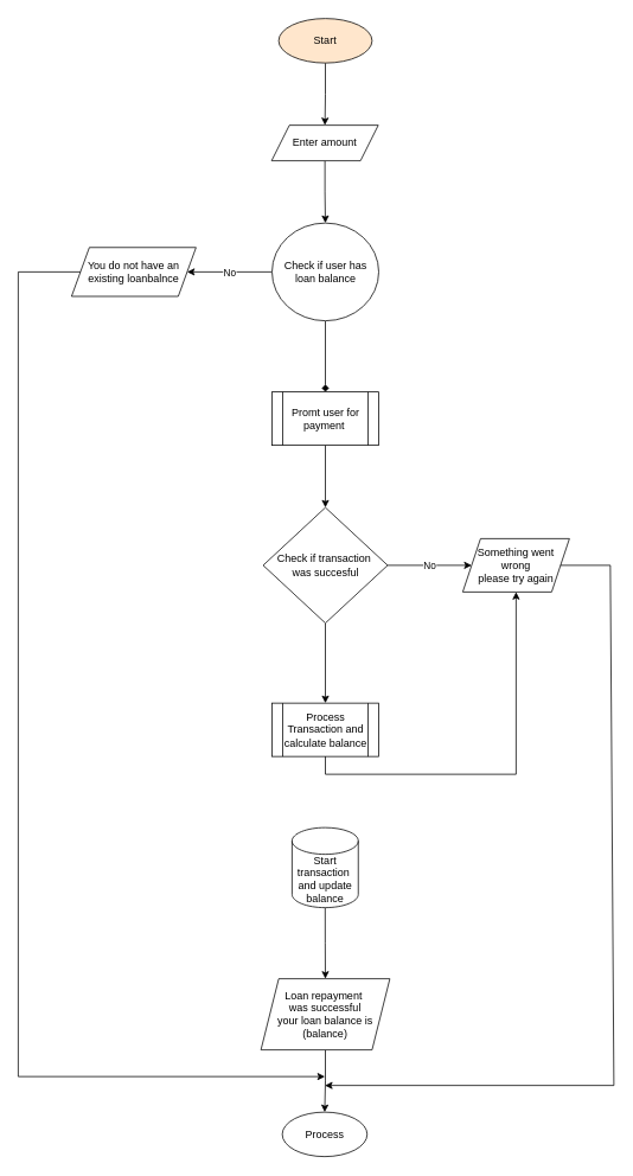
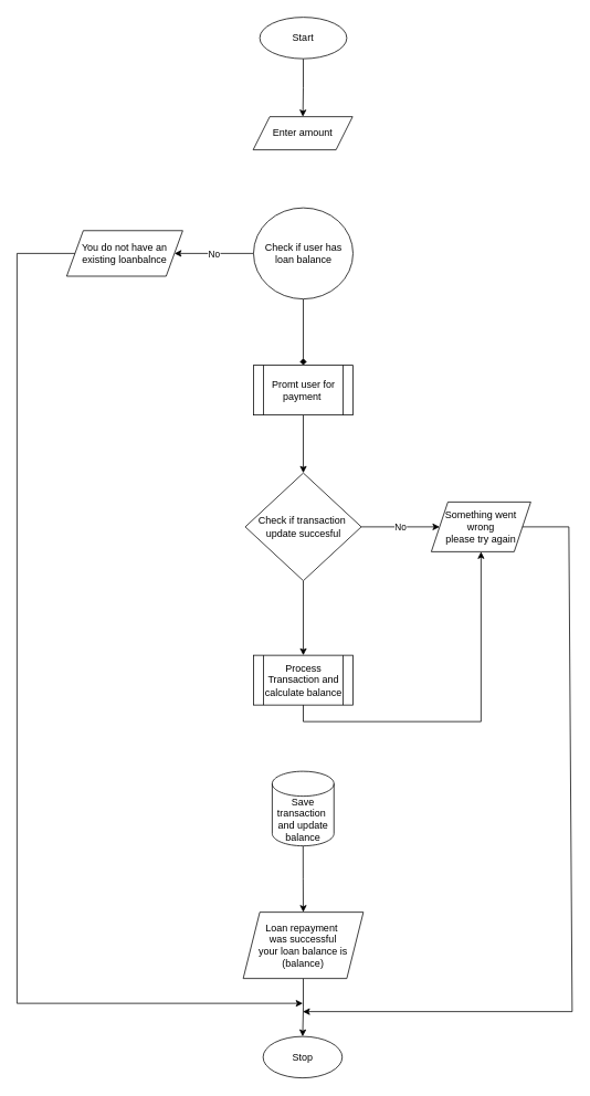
  <mxCell id="0" />
  <mxCell id="1" parent="0" />
  <mxCell id="2" style="edgeStyle=orthogonalEdgeStyle;rounded=0;orthogonalLoop=1;jettySize=auto;html=1;exitX=0.5;exitY=1;exitDx=0;exitDy=0;entryX=0.5;entryY=0;entryDx=0;entryDy=0;" edge="1" parent="1" source="3" target="5"><mxGeometry relative="1" as="geometry" /></mxCell>
- <mxCell id="3" value="Start" style="ellipse;whiteSpace=wrap;html=1;fillColor=#ffe6cc;" vertex="1" parent="1"><mxGeometry x="313" y="20" width="105" height="50" as="geometry" /></mxCell>
- <mxCell id="4" style="edgeStyle=orthogonalEdgeStyle;rounded=0;orthogonalLoop=1;jettySize=auto;html=1;exitX=0.5;exitY=1;exitDx=0;exitDy=0;entryX=0.5;entryY=0;entryDx=0;entryDy=0;" edge="1" parent="1" source="5" target="9"><mxGeometry relative="1" as="geometry" /></mxCell>
+ <mxCell id="3" value="Start" style="ellipse;whiteSpace=wrap;html=1;" vertex="1" parent="1"><mxGeometry x="313" y="20" width="105" height="50" as="geometry" /></mxCell>
  <mxCell id="5" value="Enter amount" style="shape=parallelogram;perimeter=parallelogramPerimeter;whiteSpace=wrap;html=1;fixedSize=1;" vertex="1" parent="1"><mxGeometry x="305" y="140" width="120" height="40" as="geometry" /></mxCell>
  <mxCell id="6" style="edgeStyle=orthogonalEdgeStyle;rounded=0;orthogonalLoop=1;jettySize=auto;html=1;" edge="1" parent="1" source="9" target="10"><mxGeometry relative="1" as="geometry" /></mxCell>
  <mxCell id="7" value="No" style="edgeLabel;html=1;align=center;verticalAlign=middle;resizable=0;points=[];" vertex="1" connectable="0" parent="6"><mxGeometry relative="1" as="geometry"><mxPoint as="offset" /></mxGeometry></mxCell>
  <mxCell id="8" style="edgeStyle=orthogonalEdgeStyle;rounded=0;orthogonalLoop=1;jettySize=auto;html=1;exitX=0.5;exitY=1;exitDx=0;exitDy=0;entryX=0.5;entryY=0;entryDx=0;entryDy=0;endArrow=diamond;" edge="1" parent="1" source="9" target="12"><mxGeometry relative="1" as="geometry" /></mxCell>
  <mxCell id="9" value="Check if user has loan balance" style="ellipse;whiteSpace=wrap;html=1;" vertex="1" parent="1"><mxGeometry x="305.5" y="250" width="120" height="110" as="geometry" /></mxCell>
  <mxCell id="10" value="You do not have an existing loanbalnce" style="shape=parallelogram;perimeter=parallelogramPerimeter;whiteSpace=wrap;html=1;fixedSize=1;" vertex="1" parent="1"><mxGeometry x="80" y="277.5" width="140" height="55" as="geometry" /></mxCell>
  <mxCell id="11" style="edgeStyle=orthogonalEdgeStyle;rounded=0;orthogonalLoop=1;jettySize=auto;html=1;exitX=0.5;exitY=1;exitDx=0;exitDy=0;entryX=0.5;entryY=0;entryDx=0;entryDy=0;" edge="1" parent="1" source="12" target="16"><mxGeometry relative="1" as="geometry" /></mxCell>
  <mxCell id="12" value="Promt user for payment&amp;nbsp;" style="shape=process;whiteSpace=wrap;html=1;backgroundOutline=1;" vertex="1" parent="1"><mxGeometry x="305.5" y="440" width="120" height="60" as="geometry" /></mxCell>
  <mxCell id="13" style="edgeStyle=orthogonalEdgeStyle;rounded=0;orthogonalLoop=1;jettySize=auto;html=1;exitX=1;exitY=0.5;exitDx=0;exitDy=0;entryX=0;entryY=0.5;entryDx=0;entryDy=0;" edge="1" parent="1" source="16" target="23"><mxGeometry relative="1" as="geometry" /></mxCell>
  <mxCell id="14" value="No" style="edgeLabel;html=1;align=center;verticalAlign=middle;resizable=0;points=[];" vertex="1" connectable="0" parent="13"><mxGeometry relative="1" as="geometry"><mxPoint as="offset" /></mxGeometry></mxCell>
  <mxCell id="15" style="edgeStyle=orthogonalEdgeStyle;rounded=0;orthogonalLoop=1;jettySize=auto;html=1;exitX=0.5;exitY=1;exitDx=0;exitDy=0;entryX=0.5;entryY=0;entryDx=0;entryDy=0;" edge="1" parent="1" source="16" target="17"><mxGeometry relative="1" as="geometry" /></mxCell>
- <mxCell id="16" value="Check if transaction&amp;nbsp;&lt;div&gt;was succesful&lt;/div&gt;" style="rhombus;whiteSpace=wrap;html=1;" vertex="1" parent="1"><mxGeometry x="295.5" y="570" width="140" height="130" as="geometry" /></mxCell>
+ <mxCell id="16" value="Check if transaction&amp;nbsp;&lt;div&gt;update succesful&lt;/div&gt;" style="rhombus;whiteSpace=wrap;html=1;" vertex="1" parent="1"><mxGeometry x="295.5" y="570" width="140" height="130" as="geometry" /></mxCell>
  <mxCell id="17" value="Process Transaction and calculate balance" style="shape=process;whiteSpace=wrap;html=1;backgroundOutline=1;" vertex="1" parent="1"><mxGeometry x="305.5" y="790" width="120" height="60" as="geometry" /></mxCell>
  <mxCell id="18" style="edgeStyle=orthogonalEdgeStyle;rounded=0;orthogonalLoop=1;jettySize=auto;html=1;exitX=0.5;exitY=1;exitDx=0;exitDy=0;exitPerimeter=0;entryX=0.5;entryY=0;entryDx=0;entryDy=0;" edge="1" parent="1" source="19" target="21"><mxGeometry relative="1" as="geometry" /></mxCell>
- <mxCell id="19" value="Start transaction&amp;nbsp;&lt;div&gt;and update balance&lt;/div&gt;" style="shape=cylinder3;whiteSpace=wrap;html=1;boundedLbl=1;backgroundOutline=1;size=15;" vertex="1" parent="1"><mxGeometry x="328" y="930" width="74.5" height="90" as="geometry" /></mxCell>
+ <mxCell id="19" value="Save transaction&amp;nbsp;&lt;div&gt;and update balance&lt;/div&gt;" style="shape=cylinder3;whiteSpace=wrap;html=1;boundedLbl=1;backgroundOutline=1;size=15;" vertex="1" parent="1"><mxGeometry x="328" y="930" width="74.5" height="90" as="geometry" /></mxCell>
  <mxCell id="20" style="edgeStyle=orthogonalEdgeStyle;rounded=0;orthogonalLoop=1;jettySize=auto;html=1;exitX=0.5;exitY=1;exitDx=0;exitDy=0;entryX=0.5;entryY=0;entryDx=0;entryDy=0;" edge="1" parent="1" source="21" target="22"><mxGeometry relative="1" as="geometry" /></mxCell>
  <mxCell id="21" value="Loan repayment&amp;nbsp;&lt;div&gt;was successful&lt;/div&gt;&lt;div&gt;your loan balance is&lt;/div&gt;&lt;div&gt;(balance)&lt;/div&gt;" style="shape=parallelogram;perimeter=parallelogramPerimeter;whiteSpace=wrap;html=1;fixedSize=1;" vertex="1" parent="1"><mxGeometry x="293" y="1100" width="145" height="80" as="geometry" /></mxCell>
- <mxCell id="22" value="Process" style="ellipse;whiteSpace=wrap;html=1;" vertex="1" parent="1"><mxGeometry x="317" y="1250" width="95.5" height="50" as="geometry" /></mxCell>
+ <mxCell id="22" value="Stop" style="ellipse;whiteSpace=wrap;html=1;" vertex="1" parent="1"><mxGeometry x="317" y="1250" width="95.5" height="50" as="geometry" /></mxCell>
  <mxCell id="23" value="Something went wrong&lt;div&gt;please try again&lt;/div&gt;" style="shape=parallelogram;perimeter=parallelogramPerimeter;whiteSpace=wrap;html=1;fixedSize=1;" vertex="1" parent="1"><mxGeometry x="520" y="605" width="120" height="60" as="geometry" /></mxCell>
  <mxCell id="24" style="edgeStyle=orthogonalEdgeStyle;rounded=0;orthogonalLoop=1;jettySize=auto;html=1;exitX=0.5;exitY=1;exitDx=0;exitDy=0;" edge="1" parent="1" source="17" target="23"><mxGeometry relative="1" as="geometry" /></mxCell>
  <mxCell id="25" value="" style="endArrow=classic;html=1;rounded=0;exitX=1;exitY=0.5;exitDx=0;exitDy=0;" edge="1" parent="1" source="23"><mxGeometry width="50" height="50" relative="1" as="geometry"><mxPoint x="626" y="641" as="sourcePoint" /><mxPoint x="365" y="1220" as="targetPoint" /><Array as="points"><mxPoint x="686" y="635" /><mxPoint x="690" y="1220" /></Array></mxGeometry></mxCell>
  <mxCell id="26" value="" style="endArrow=classic;html=1;rounded=0;" edge="1" parent="1" source="10"><mxGeometry width="50" height="50" relative="1" as="geometry"><mxPoint x="94.264" y="380.005" as="sourcePoint" /><mxPoint x="365" y="1210" as="targetPoint" /><Array as="points"><mxPoint x="20" y="305" /><mxPoint x="20" y="1210" /></Array></mxGeometry></mxCell>
